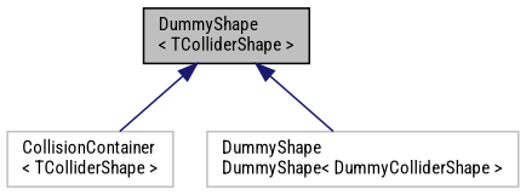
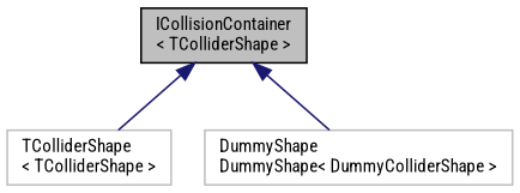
  digraph {
    fontname="Roboto Condensed"
    rankdir=TB
    node [color=grey75 fillcolor=white fontname="Roboto Condensed" fontsize=10 shape=record style=filled]
    edge [color=midnightblue dir=back fontname="Roboto Condensed" fontsize=10 labelfontname=Helvetica labelfontsize=10 style=solid]
-   n1 [color=black fillcolor=grey75 fontcolor=black height=0.2 label="DummyShape\l\< TColliderShape \>" width=0.4]
-   n2 [height=0.2 label="CollisionContainer\l\< TColliderShape \>" width=0.4]
+   n1 [color=black fillcolor=grey75 fontcolor=black height=0.2 label="ICollisionContainer\l\< TColliderShape \>" width=0.4]
+   n2 [height=0.2 label="TColliderShape\l\< TColliderShape \>" width=0.4]
    n3 [height=0.2 label="DummyShape\lDummyShape\< DummyColliderShape \>" width=0.4]
    n1 -> n2
    n1 -> n3
  }
